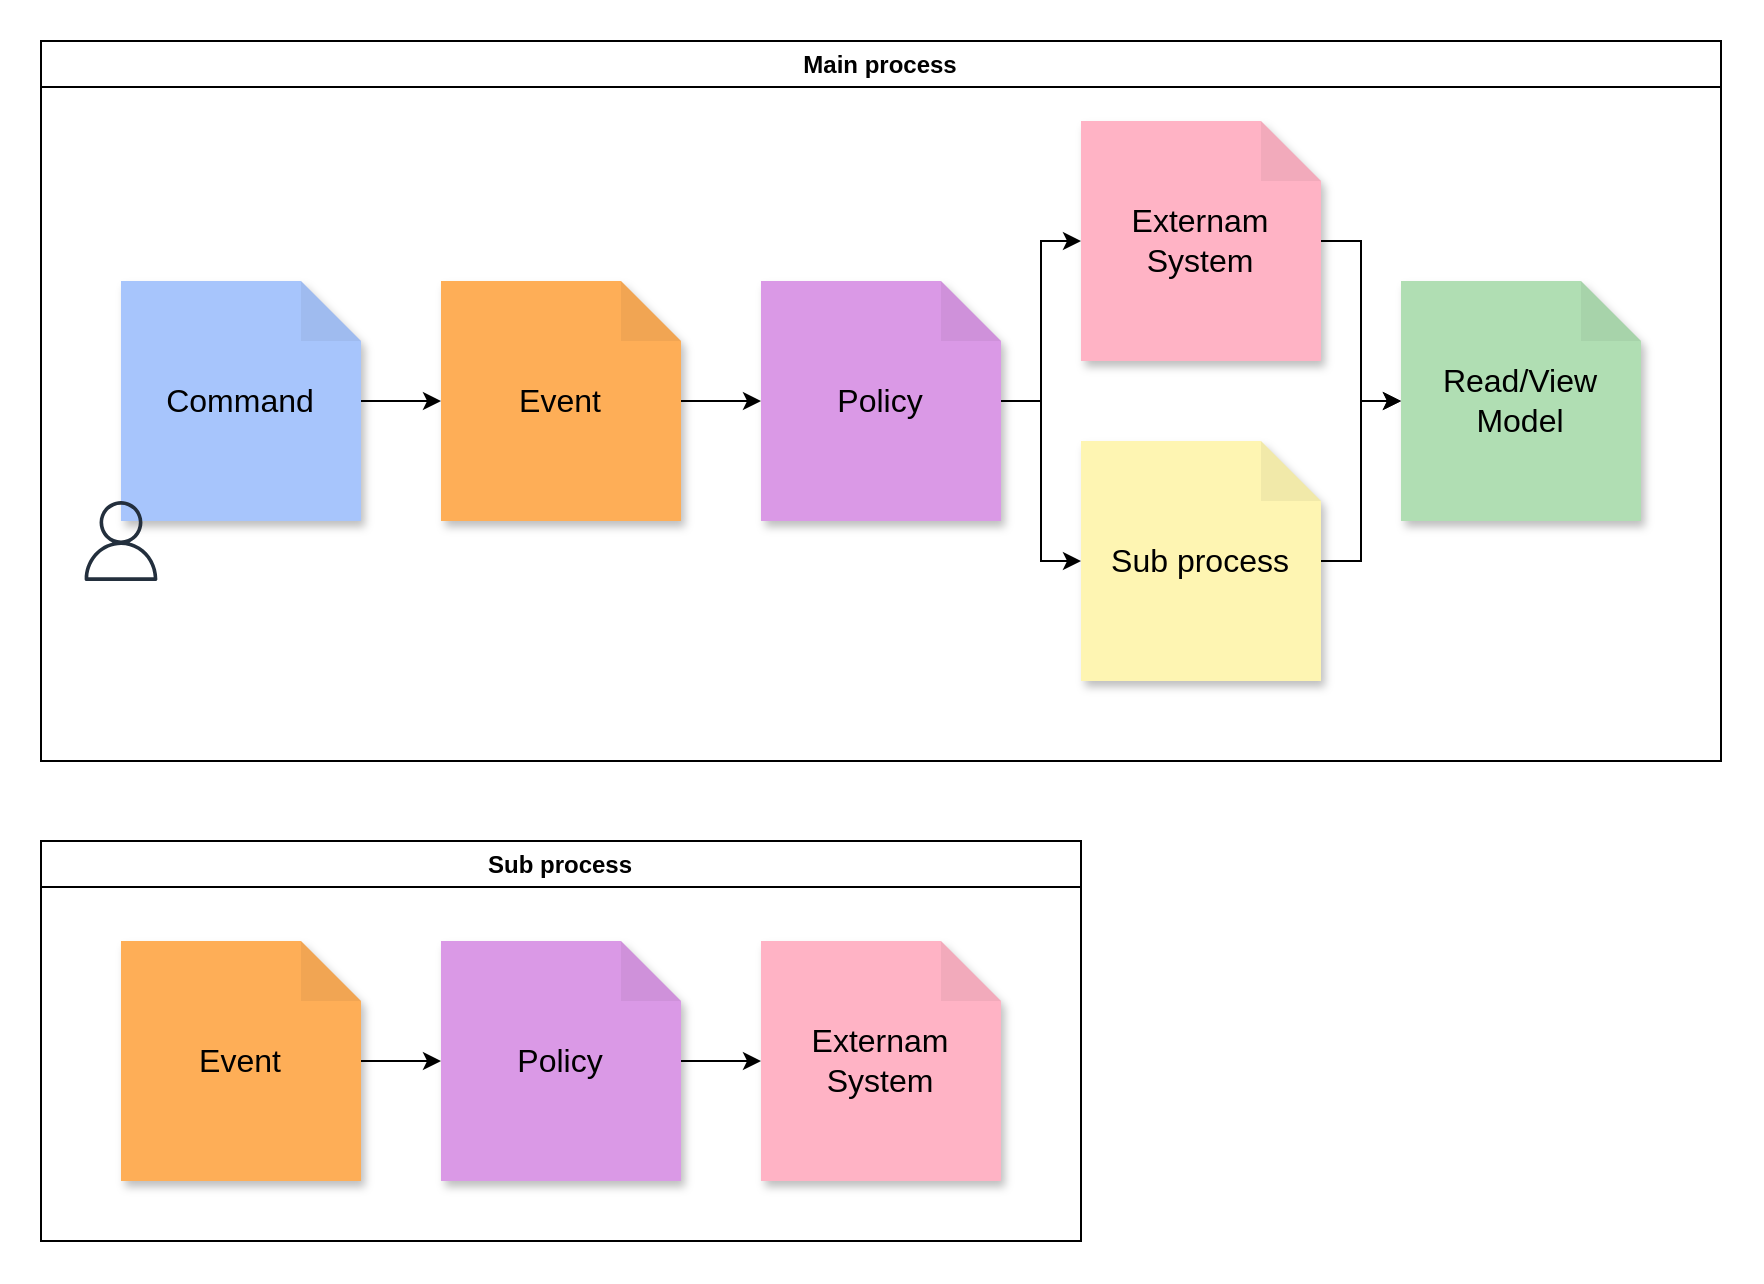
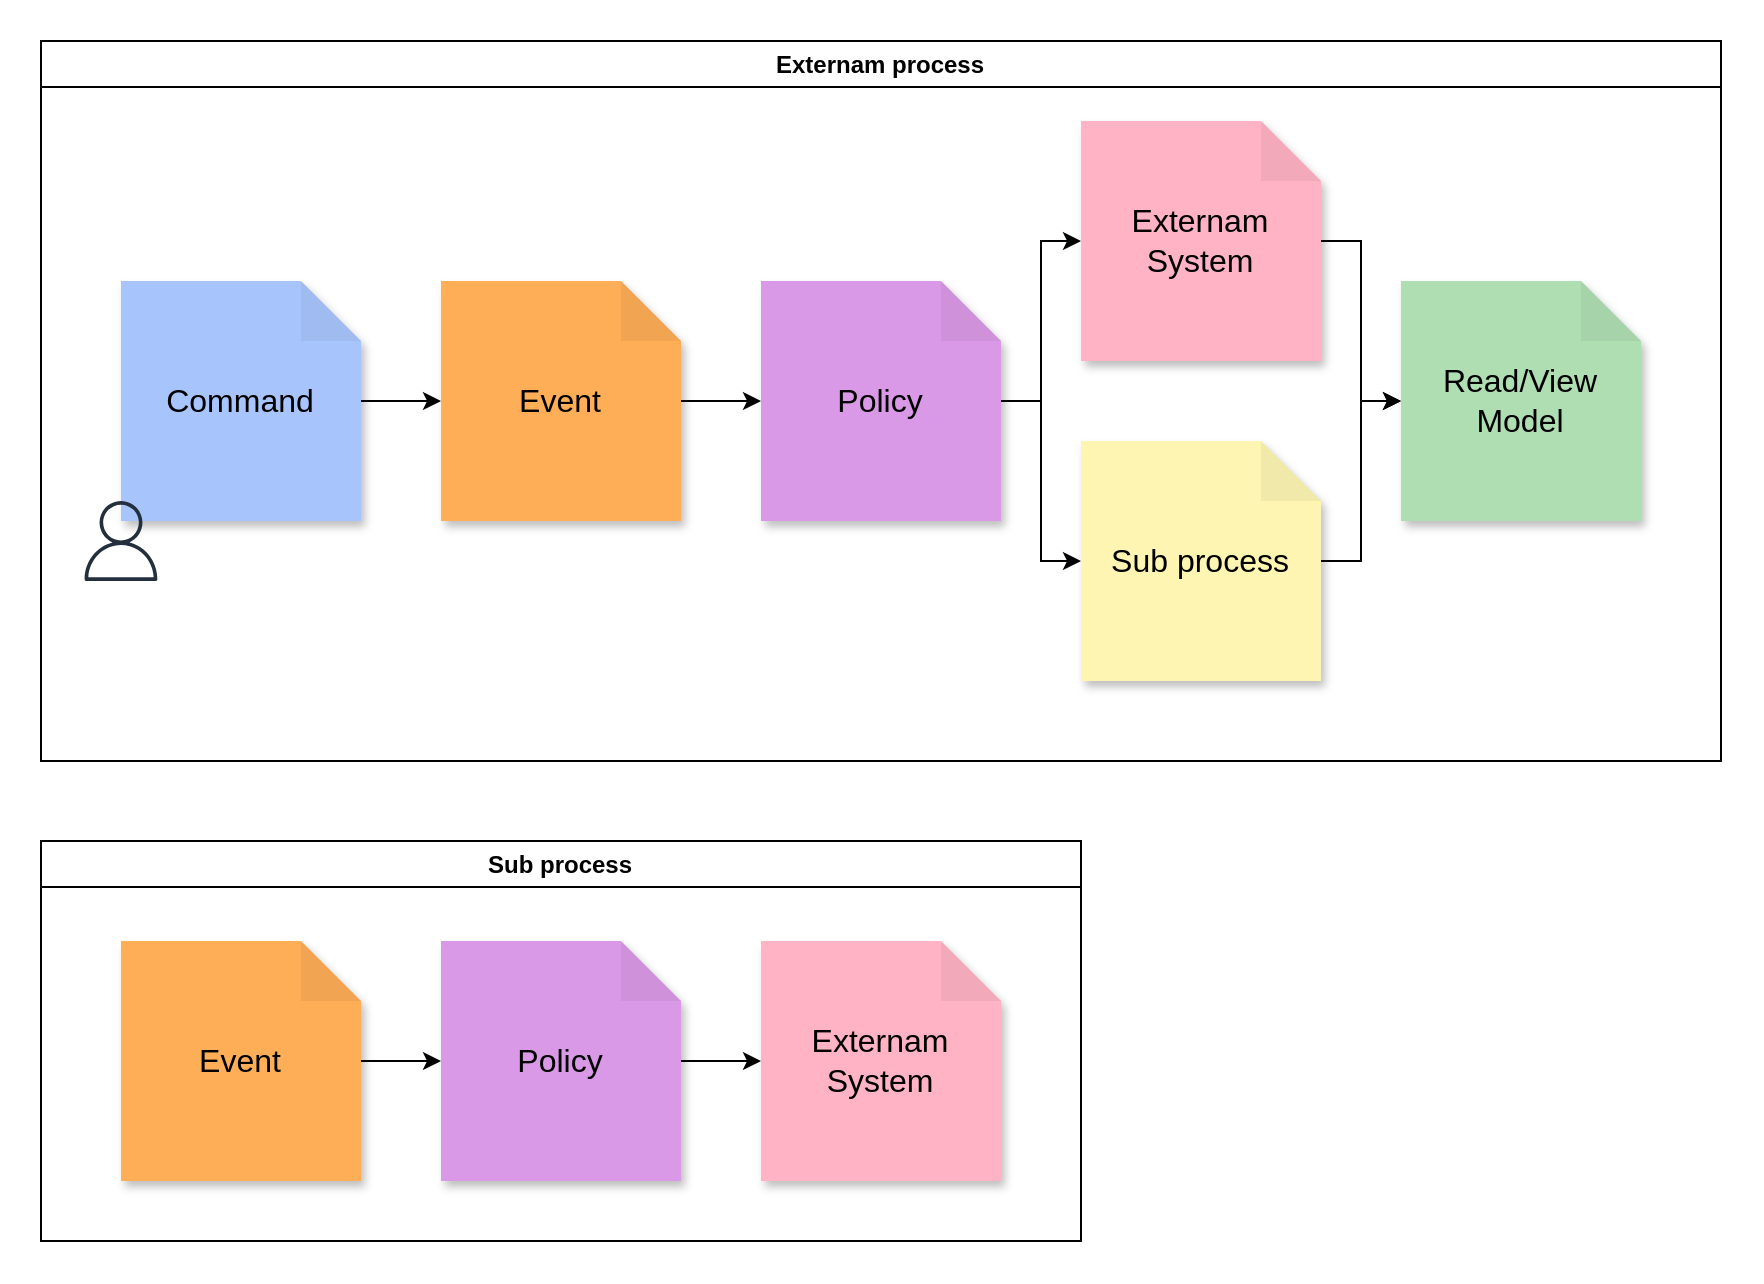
  <mxCell id="0" />
  <mxCell id="1" parent="0" />
  <mxCell id="2" value="Sub process" style="swimlane;" vertex="1" parent="1"><mxGeometry x="20" y="420" width="520" height="200" as="geometry" /></mxCell>
  <mxCell id="3" value="Event" style="shape=note;whiteSpace=wrap;html=1;backgroundOutline=1;darkOpacity=0.05;fillColor=#feae57;strokeColor=none;fontSize=16;fontStyle=0;rotation=0;shadow=1;" vertex="1" parent="2"><mxGeometry x="40" y="50" width="120" height="120" as="geometry" /></mxCell>
  <mxCell id="4" value="Policy" style="shape=note;whiteSpace=wrap;html=1;backgroundOutline=1;darkOpacity=0.05;fillColor=#da99e6;strokeColor=none;fontSize=16;fontStyle=0;rotation=0;shadow=1;" vertex="1" parent="2"><mxGeometry x="200" y="50" width="120" height="120" as="geometry" /></mxCell>
  <mxCell id="5" style="edgeStyle=orthogonalEdgeStyle;rounded=0;orthogonalLoop=1;jettySize=auto;html=1;entryX=0;entryY=0.5;entryDx=0;entryDy=0;entryPerimeter=0;" edge="1" parent="2" source="3" target="4"><mxGeometry relative="1" as="geometry" /></mxCell>
  <mxCell id="6" value="Externam System" style="shape=note;whiteSpace=wrap;html=1;backgroundOutline=1;darkOpacity=0.05;fillColor=#FFB3C5;strokeColor=none;fontSize=16;fontStyle=0;rotation=0;shadow=1;" vertex="1" parent="2"><mxGeometry x="360" y="50" width="120" height="120" as="geometry" /></mxCell>
  <mxCell id="7" style="edgeStyle=orthogonalEdgeStyle;rounded=0;orthogonalLoop=1;jettySize=auto;html=1;entryX=0;entryY=0.5;entryDx=0;entryDy=0;entryPerimeter=0;" edge="1" parent="2" source="4" target="6"><mxGeometry relative="1" as="geometry" /></mxCell>
- <mxCell id="8" value="Main process" style="swimlane;" vertex="1" parent="1"><mxGeometry x="20" y="20" width="840" height="360" as="geometry" /></mxCell>
+ <mxCell id="8" value="Externam process" style="swimlane;" vertex="1" parent="1"><mxGeometry x="20" y="20" width="840" height="360" as="geometry" /></mxCell>
  <mxCell id="9" value="Event" style="shape=note;whiteSpace=wrap;html=1;backgroundOutline=1;darkOpacity=0.05;fillColor=#feae57;strokeColor=none;fontSize=16;fontStyle=0;rotation=0;shadow=1;" vertex="1" parent="8"><mxGeometry x="200" y="120" width="120" height="120" as="geometry" /></mxCell>
  <mxCell id="10" value="Command" style="shape=note;whiteSpace=wrap;html=1;backgroundOutline=1;darkOpacity=0.05;fillColor=#a7c5fc;strokeColor=none;fontSize=16;fontStyle=0;rotation=0;shadow=1;" vertex="1" parent="8"><mxGeometry x="40" y="120" width="120" height="120" as="geometry" /></mxCell>
  <mxCell id="11" value="Policy" style="shape=note;whiteSpace=wrap;html=1;backgroundOutline=1;darkOpacity=0.05;fillColor=#da99e6;strokeColor=none;fontSize=16;fontStyle=0;rotation=0;shadow=1;" vertex="1" parent="8"><mxGeometry x="360" y="120" width="120" height="120" as="geometry" /></mxCell>
  <mxCell id="12" value="Externam System" style="shape=note;whiteSpace=wrap;html=1;backgroundOutline=1;darkOpacity=0.05;fillColor=#FFB3C5;strokeColor=none;fontSize=16;fontStyle=0;rotation=0;shadow=1;" vertex="1" parent="8"><mxGeometry x="520" y="40" width="120" height="120" as="geometry" /></mxCell>
  <mxCell id="13" value="Read/View Model" style="shape=note;whiteSpace=wrap;html=1;backgroundOutline=1;darkOpacity=0.05;fillColor=#b0deb3;strokeColor=none;fontSize=16;fontStyle=0;rotation=0;shadow=1;" vertex="1" parent="8"><mxGeometry x="680" y="120" width="120" height="120" as="geometry" /></mxCell>
  <mxCell id="14" value="" style="sketch=0;outlineConnect=0;fontColor=#232F3E;gradientColor=none;fillColor=#232F3D;strokeColor=none;dashed=0;verticalLabelPosition=bottom;verticalAlign=top;align=center;html=1;fontSize=12;fontStyle=0;aspect=fixed;pointerEvents=1;shape=mxgraph.aws4.user;" vertex="1" parent="8"><mxGeometry x="20" y="230" width="40" height="40" as="geometry" /></mxCell>
  <mxCell id="15" value="Sub process" style="shape=note;whiteSpace=wrap;html=1;backgroundOutline=1;darkOpacity=0.05;fillColor=#fef5b2;strokeColor=none;fontSize=16;fontStyle=0;rotation=0;shadow=1;" vertex="1" parent="8"><mxGeometry x="520" y="200" width="120" height="120" as="geometry" /></mxCell>
  <mxCell id="16" style="edgeStyle=orthogonalEdgeStyle;rounded=0;orthogonalLoop=1;jettySize=auto;html=1;entryX=0;entryY=0.5;entryDx=0;entryDy=0;entryPerimeter=0;" edge="1" parent="8" source="10" target="9"><mxGeometry relative="1" as="geometry" /></mxCell>
  <mxCell id="17" style="edgeStyle=orthogonalEdgeStyle;rounded=0;orthogonalLoop=1;jettySize=auto;html=1;entryX=0;entryY=0.5;entryDx=0;entryDy=0;entryPerimeter=0;" edge="1" parent="8" source="9" target="11"><mxGeometry relative="1" as="geometry" /></mxCell>
  <mxCell id="18" style="edgeStyle=orthogonalEdgeStyle;rounded=0;orthogonalLoop=1;jettySize=auto;html=1;entryX=0;entryY=0.5;entryDx=0;entryDy=0;entryPerimeter=0;" edge="1" parent="8" source="11" target="12"><mxGeometry relative="1" as="geometry" /></mxCell>
  <mxCell id="19" style="edgeStyle=orthogonalEdgeStyle;rounded=0;orthogonalLoop=1;jettySize=auto;html=1;entryX=0;entryY=0.5;entryDx=0;entryDy=0;entryPerimeter=0;" edge="1" parent="8" source="11" target="15"><mxGeometry relative="1" as="geometry" /></mxCell>
  <mxCell id="20" style="edgeStyle=orthogonalEdgeStyle;rounded=0;orthogonalLoop=1;jettySize=auto;html=1;entryX=0;entryY=0.5;entryDx=0;entryDy=0;entryPerimeter=0;" edge="1" parent="8" source="15" target="13"><mxGeometry relative="1" as="geometry" /></mxCell>
  <mxCell id="21" style="edgeStyle=orthogonalEdgeStyle;rounded=0;orthogonalLoop=1;jettySize=auto;html=1;entryX=0;entryY=0.5;entryDx=0;entryDy=0;entryPerimeter=0;" edge="1" parent="8" source="12" target="13"><mxGeometry relative="1" as="geometry" /></mxCell>
